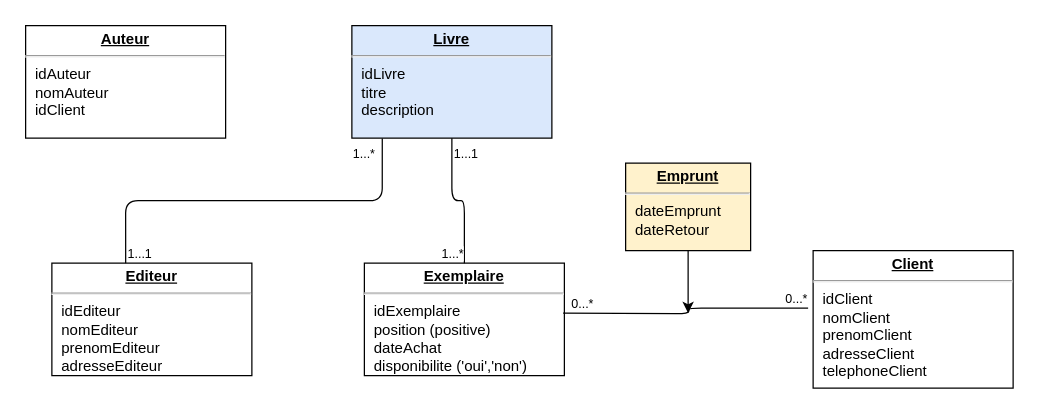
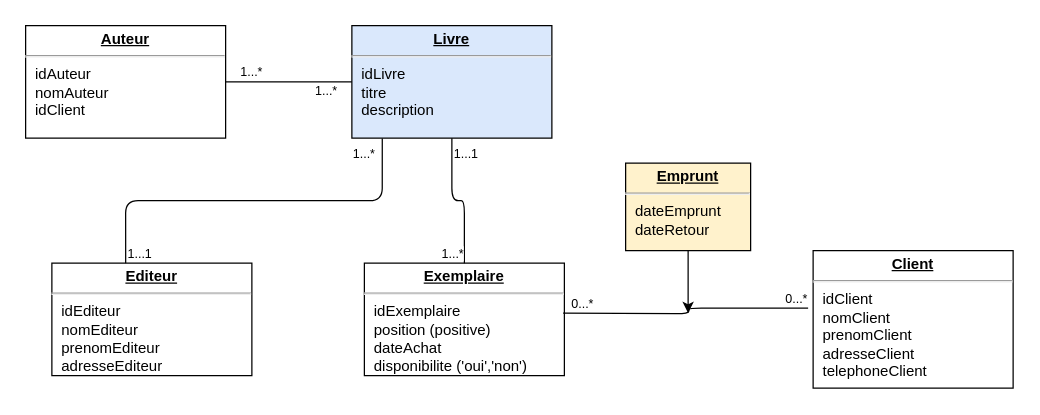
  <mxCell id="0" />
  <mxCell id="1" parent="0" />
  <mxCell id="2" value="&lt;p style=&quot;margin: 0px ; margin-top: 4px ; text-align: center ; text-decoration: underline&quot;&gt;&lt;b&gt;Auteur&lt;/b&gt;&lt;/p&gt;&lt;hr&gt;&lt;p style=&quot;margin: 0px ; margin-left: 8px&quot;&gt;idAuteur&amp;nbsp;&lt;/p&gt;&lt;p style=&quot;margin: 0px ; margin-left: 8px&quot;&gt;nomAuteur&lt;br&gt;idClient&lt;/p&gt;" style="verticalAlign=top;align=left;overflow=fill;fontSize=12;fontFamily=Helvetica;html=1;" vertex="1" parent="1"><mxGeometry x="20" y="20" width="160" height="90" as="geometry" /></mxCell>
  <mxCell id="3" value="&lt;p style=&quot;margin: 0px ; margin-top: 4px ; text-align: center ; text-decoration: underline&quot;&gt;&lt;b&gt;Livre&lt;/b&gt;&lt;/p&gt;&lt;hr&gt;&lt;p style=&quot;margin: 0px ; margin-left: 8px&quot;&gt;idLivre&lt;br&gt;titre&lt;/p&gt;&lt;p style=&quot;margin: 0px ; margin-left: 8px&quot;&gt;description&lt;/p&gt;" style="verticalAlign=top;align=left;overflow=fill;fontSize=12;fontFamily=Helvetica;html=1;fillColor=#dae8fc;" vertex="1" parent="1"><mxGeometry x="281" y="20" width="160" height="90" as="geometry" /></mxCell>
  <mxCell id="4" value="&lt;p style=&quot;margin: 0px ; margin-top: 4px ; text-align: center ; text-decoration: underline&quot;&gt;&lt;b&gt;Editeur&lt;/b&gt;&lt;/p&gt;&lt;hr&gt;&lt;p style=&quot;margin: 0px ; margin-left: 8px&quot;&gt;idEditeur&lt;/p&gt;&lt;p style=&quot;margin: 0px ; margin-left: 8px&quot;&gt;nomEditeur&lt;/p&gt;&lt;p style=&quot;margin: 0px ; margin-left: 8px&quot;&gt;prenomEditeur&lt;/p&gt;&lt;p style=&quot;margin: 0px ; margin-left: 8px&quot;&gt;adresseEditeur&lt;/p&gt;" style="verticalAlign=top;align=left;overflow=fill;fontSize=12;fontFamily=Helvetica;html=1;" vertex="1" parent="1"><mxGeometry x="41" y="210" width="160" height="90" as="geometry" /></mxCell>
  <mxCell id="5" value="&lt;p style=&quot;margin: 0px ; margin-top: 4px ; text-align: center ; text-decoration: underline&quot;&gt;&lt;b&gt;Exemplaire&lt;/b&gt;&lt;/p&gt;&lt;hr&gt;&lt;p style=&quot;margin: 0px ; margin-left: 8px&quot;&gt;idExemplaire&lt;br&gt;position (positive)&lt;br&gt;dateAchat&lt;/p&gt;&lt;p style=&quot;margin: 0px ; margin-left: 8px&quot;&gt;disponibilite ('oui','non')&lt;/p&gt;" style="verticalAlign=top;align=left;overflow=fill;fontSize=12;fontFamily=Helvetica;html=1;" vertex="1" parent="1"><mxGeometry x="291" y="210" width="160" height="90" as="geometry" /></mxCell>
  <mxCell id="6" value="&lt;p style=&quot;margin: 0px ; margin-top: 4px ; text-align: center ; text-decoration: underline&quot;&gt;&lt;b&gt;Client&lt;/b&gt;&lt;/p&gt;&lt;hr&gt;&lt;p style=&quot;margin: 0px ; margin-left: 8px&quot;&gt;idClient&lt;br&gt;nomClient&lt;/p&gt;&lt;p style=&quot;margin: 0px ; margin-left: 8px&quot;&gt;prenomClient&lt;/p&gt;&lt;p style=&quot;margin: 0px ; margin-left: 8px&quot;&gt;adresseClient&lt;/p&gt;&lt;p style=&quot;margin: 0px ; margin-left: 8px&quot;&gt;telephoneClient&lt;/p&gt;" style="verticalAlign=top;align=left;overflow=fill;fontSize=12;fontFamily=Helvetica;html=1;" vertex="1" parent="1"><mxGeometry x="650" y="200" width="160" height="110" as="geometry" /></mxCell>
  <mxCell id="7" style="edgeStyle=none;rounded=0;orthogonalLoop=1;jettySize=auto;html=1;" edge="1" parent="1" source="8"><mxGeometry relative="1" as="geometry"><mxPoint x="550" y="250" as="targetPoint" /></mxGeometry></mxCell>
  <mxCell id="8" value="&lt;p style=&quot;margin: 0px ; margin-top: 4px ; text-align: center ; text-decoration: underline&quot;&gt;&lt;b&gt;Emprunt&lt;/b&gt;&lt;/p&gt;&lt;hr&gt;&lt;p style=&quot;margin: 0px ; margin-left: 8px&quot;&gt;dateEmprunt&lt;/p&gt;&lt;p style=&quot;margin: 0px ; margin-left: 8px&quot;&gt;dateRetour&lt;/p&gt;" style="verticalAlign=top;align=left;overflow=fill;fontSize=12;fontFamily=Helvetica;html=1;fillColor=#fff2cc;" vertex="1" parent="1"><mxGeometry x="500" y="130" width="100" height="70" as="geometry" /></mxCell>
  <mxCell id="9" value="" style="endArrow=none;html=1;edgeStyle=orthogonalEdgeStyle;entryX=-0.025;entryY=0.418;entryDx=0;entryDy=0;entryPerimeter=0;" edge="1" parent="1" target="6"><mxGeometry relative="1" as="geometry"><mxPoint x="450" y="250" as="sourcePoint" /><mxPoint x="610" y="250" as="targetPoint" /></mxGeometry></mxCell>
  <mxCell id="10" value="0...*" style="resizable=0;html=1;align=left;verticalAlign=bottom;labelBackgroundColor=#ffffff;fontSize=10;" connectable="0" vertex="1" parent="9"><mxGeometry x="-1" relative="1" as="geometry"><mxPoint x="5" as="offset" /></mxGeometry></mxCell>
  <mxCell id="11" value="0...*" style="resizable=0;html=1;align=right;verticalAlign=bottom;labelBackgroundColor=#ffffff;fontSize=10;" connectable="0" vertex="1" parent="9"><mxGeometry x="1" relative="1" as="geometry" /></mxCell>
  <mxCell id="12" value="" style="endArrow=none;html=1;edgeStyle=orthogonalEdgeStyle;entryX=0.5;entryY=0;entryDx=0;entryDy=0;" edge="1" parent="1" source="3" target="5"><mxGeometry relative="1" as="geometry"><mxPoint x="260" y="120" as="sourcePoint" /><mxPoint x="420" y="120" as="targetPoint" /></mxGeometry></mxCell>
  <mxCell id="13" value="1...1" style="resizable=0;html=1;align=left;verticalAlign=bottom;labelBackgroundColor=#ffffff;fontSize=10;" connectable="0" vertex="1" parent="12"><mxGeometry x="-1" relative="1" as="geometry"><mxPoint y="20" as="offset" /></mxGeometry></mxCell>
  <mxCell id="14" value="1...*" style="resizable=0;html=1;align=right;verticalAlign=bottom;labelBackgroundColor=#ffffff;fontSize=10;" connectable="0" vertex="1" parent="12"><mxGeometry x="1" relative="1" as="geometry" /></mxCell>
+ <mxCell id="15" value="" style="endArrow=none;html=1;edgeStyle=orthogonalEdgeStyle;exitX=1;exitY=0.5;exitDx=0;exitDy=0;entryX=0;entryY=0.5;entryDx=0;entryDy=0;" edge="1" parent="1" source="2" target="3"><mxGeometry relative="1" as="geometry"><mxPoint x="210" y="70" as="sourcePoint" /><mxPoint x="270" y="70" as="targetPoint" /></mxGeometry></mxCell>
+ <mxCell id="16" value="1...*" style="resizable=0;html=1;align=left;verticalAlign=bottom;labelBackgroundColor=#ffffff;fontSize=10;" connectable="0" vertex="1" parent="15"><mxGeometry x="-1" relative="1" as="geometry"><mxPoint x="70" y="15" as="offset" /></mxGeometry></mxCell>
+ <mxCell id="17" value="1...*" style="resizable=0;html=1;align=right;verticalAlign=bottom;labelBackgroundColor=#ffffff;fontSize=10;" connectable="0" vertex="1" parent="15"><mxGeometry x="1" relative="1" as="geometry"><mxPoint x="-70.83" as="offset" /></mxGeometry></mxCell>
  <mxCell id="18" value="" style="endArrow=none;html=1;edgeStyle=orthogonalEdgeStyle;entryX=0.152;entryY=1.004;entryDx=0;entryDy=0;entryPerimeter=0;exitX=0.369;exitY=0;exitDx=0;exitDy=0;exitPerimeter=0;" edge="1" parent="1" source="4" target="3"><mxGeometry relative="1" as="geometry"><mxPoint x="70" y="150" as="sourcePoint" /><mxPoint x="280" y="120" as="targetPoint" /></mxGeometry></mxCell>
  <mxCell id="19" value="1...1" style="resizable=0;html=1;align=left;verticalAlign=bottom;labelBackgroundColor=#ffffff;fontSize=10;" connectable="0" vertex="1" parent="18"><mxGeometry x="-1" relative="1" as="geometry" /></mxCell>
  <mxCell id="20" value="1...*" style="resizable=0;html=1;align=right;verticalAlign=bottom;labelBackgroundColor=#ffffff;fontSize=10;" connectable="0" vertex="1" parent="18"><mxGeometry x="1" relative="1" as="geometry"><mxPoint x="-5.32" y="20" as="offset" /></mxGeometry></mxCell>
  <mxCell id="21" style="edgeStyle=none;rounded=0;orthogonalLoop=1;jettySize=auto;html=1;entryX=1;entryY=0.5;entryDx=0;entryDy=0;" edge="1" parent="1" source="2" target="2"><mxGeometry relative="1" as="geometry" /></mxCell>
